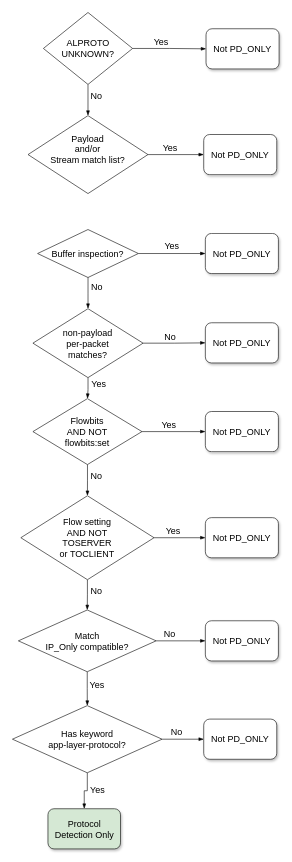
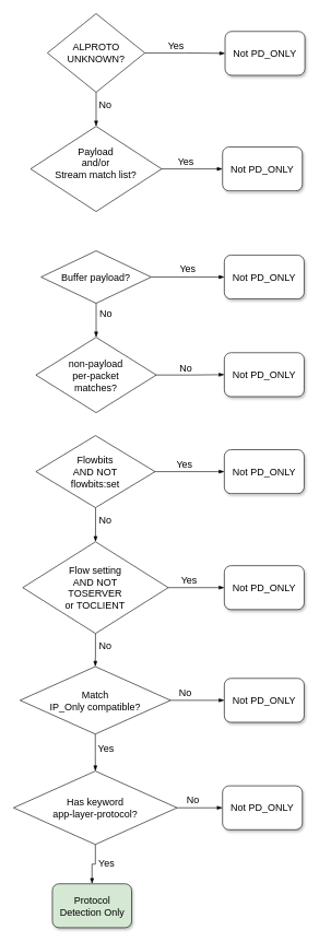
  <mxCell id="0" />
  <mxCell id="1" parent="0" />
  <mxCell id="2" style="edgeStyle=orthogonalEdgeStyle;rounded=0;orthogonalLoop=1;jettySize=auto;html=1;fontSize=15;endArrow=blockThin;endFill=1;" parent="1" source="6" target="7" edge="1"><mxGeometry relative="1" as="geometry" /></mxCell>
  <mxCell id="3" value="Yes" style="edgeLabel;html=1;align=center;verticalAlign=middle;resizable=0;points=[];fontSize=15;" parent="2" vertex="1" connectable="0"><mxGeometry x="0.511" y="1" relative="1" as="geometry"><mxPoint x="-46" y="-11" as="offset" /></mxGeometry></mxCell>
  <mxCell id="4" style="edgeStyle=orthogonalEdgeStyle;rounded=0;orthogonalLoop=1;jettySize=auto;html=1;fontSize=15;endArrow=blockThin;endFill=1;" parent="1" source="6" target="8" edge="1"><mxGeometry relative="1" as="geometry"><mxPoint x="215" y="180" as="targetPoint" /></mxGeometry></mxCell>
  <mxCell id="5" value="No" style="edgeLabel;html=1;align=center;verticalAlign=middle;resizable=0;points=[];fontSize=15;" parent="4" vertex="1" connectable="0"><mxGeometry x="-0.333" relative="1" as="geometry"><mxPoint x="13" y="1" as="offset" /></mxGeometry></mxCell>
  <mxCell id="6" value="&lt;div&gt;ALPROTO&lt;/div&gt;&lt;div&gt;UNKNOWN?&lt;/div&gt;" style="rhombus;whiteSpace=wrap;html=1;fontSize=15;" parent="1" vertex="1"><mxGeometry x="71.88" y="20" width="148.75" height="120" as="geometry" /></mxCell>
  <mxCell id="7" value="Not PD_ONLY" style="whiteSpace=wrap;html=1;aspect=fixed;rotation=0;rounded=1;shadow=1;fontSize=15;" parent="1" vertex="1"><mxGeometry x="343.13" y="47.13" width="121.82" height="67" as="geometry" /></mxCell>
  <mxCell id="8" value="&lt;div&gt;Payload&lt;br&gt;and/or&lt;br&gt;Stream match list?&lt;/div&gt;&lt;div&gt;&lt;br&gt;&lt;/div&gt;" style="rhombus;whiteSpace=wrap;html=1;fontSize=15;" parent="1" vertex="1"><mxGeometry x="46.26" y="192" width="200" height="130" as="geometry" /></mxCell>
  <mxCell id="9" style="edgeStyle=orthogonalEdgeStyle;rounded=0;orthogonalLoop=1;jettySize=auto;html=1;fontSize=15;endArrow=blockThin;endFill=1;" parent="1" source="8" target="43" edge="1"><mxGeometry relative="1" as="geometry" /></mxCell>
  <mxCell id="10" value="Yes" style="edgeLabel;html=1;align=center;verticalAlign=middle;resizable=0;points=[];fontSize=15;" parent="9" vertex="1" connectable="0"><mxGeometry x="-0.351" y="1" relative="1" as="geometry"><mxPoint x="6" y="-11" as="offset" /></mxGeometry></mxCell>
  <mxCell id="11" style="edgeStyle=orthogonalEdgeStyle;rounded=0;orthogonalLoop=1;jettySize=auto;html=1;exitX=1;exitY=0.5;exitDx=0;exitDy=0;fontSize=15;endArrow=blockThin;endFill=1;" parent="1" source="13" target="42" edge="1"><mxGeometry relative="1" as="geometry"><mxPoint x="571.8" y="278.04" as="targetPoint" /><mxPoint x="180" y="692" as="sourcePoint" /></mxGeometry></mxCell>
  <mxCell id="12" value="&lt;div&gt;Yes&lt;/div&gt;" style="edgeLabel;html=1;align=center;verticalAlign=middle;resizable=0;points=[];fontSize=15;" parent="11" vertex="1" connectable="0"><mxGeometry x="-0.66" y="-3" relative="1" as="geometry"><mxPoint x="36" y="-17" as="offset" /></mxGeometry></mxCell>
- <mxCell id="13" value="Buffer inspection?" style="rhombus;whiteSpace=wrap;html=1;fontSize=15;" parent="1" vertex="1"><mxGeometry x="62.25" y="382" width="168" height="80" as="geometry" /></mxCell>
- <mxCell id="14" style="edgeStyle=orthogonalEdgeStyle;rounded=0;orthogonalLoop=1;jettySize=auto;html=1;fontSize=15;endArrow=blockThin;endFill=1;" parent="1" source="18" target="27" edge="1"><mxGeometry relative="1" as="geometry"><mxPoint x="146.3" y="604.975" as="sourcePoint" /><mxPoint x="146.3" y="716.01" as="targetPoint" /></mxGeometry></mxCell>
- <mxCell id="15" value="Yes" style="edgeLabel;html=1;align=center;verticalAlign=middle;resizable=0;points=[];fontSize=15;" parent="14" vertex="1" connectable="0"><mxGeometry x="0.062" y="3" relative="1" as="geometry"><mxPoint x="14" y="-9" as="offset" /></mxGeometry></mxCell>
+ <mxCell id="13" value="Buffer payload?" style="rhombus;whiteSpace=wrap;html=1;fontSize=15;" parent="1" vertex="1"><mxGeometry x="62.25" y="382" width="168" height="80" as="geometry" /></mxCell>
  <mxCell id="16" style="edgeStyle=orthogonalEdgeStyle;rounded=0;orthogonalLoop=1;jettySize=auto;html=1;fontSize=15;endArrow=blockThin;endFill=1;" parent="1" source="18" target="46" edge="1"><mxGeometry relative="1" as="geometry"><mxPoint x="427" y="571" as="targetPoint" /></mxGeometry></mxCell>
  <mxCell id="17" value="&lt;font&gt;No&lt;/font&gt;" style="edgeLabel;html=1;align=center;verticalAlign=middle;resizable=0;points=[];fontSize=15;" parent="16" vertex="1" connectable="0"><mxGeometry x="-0.44" y="3" relative="1" as="geometry"><mxPoint x="15" y="-9" as="offset" /></mxGeometry></mxCell>
  <mxCell id="18" value="&lt;div&gt;non-payload&lt;/div&gt;&lt;div&gt;per-packet&lt;/div&gt;&lt;div&gt;matches?&lt;/div&gt;" style="rhombus;whiteSpace=wrap;html=1;fontSize=15;" parent="1" vertex="1"><mxGeometry x="54.39" y="514" width="183.74" height="115" as="geometry" /></mxCell>
  <mxCell id="19" style="edgeStyle=orthogonalEdgeStyle;rounded=0;orthogonalLoop=1;jettySize=auto;html=1;fontSize=15;endArrow=blockThin;endFill=1;" parent="1" source="21" target="22" edge="1"><mxGeometry relative="1" as="geometry"><mxPoint x="145" y="1366" as="sourcePoint" /></mxGeometry></mxCell>
  <mxCell id="20" value="Yes" style="edgeLabel;html=1;align=center;verticalAlign=middle;resizable=0;points=[];fontSize=15;" parent="19" vertex="1" connectable="0"><mxGeometry x="-0.587" y="-4" relative="1" as="geometry"><mxPoint x="20" y="16" as="offset" /></mxGeometry></mxCell>
  <mxCell id="21" value="&lt;div&gt;Has keyword&lt;/div&gt;&lt;div&gt;app-layer-protocol?&lt;/div&gt;" style="rhombus;whiteSpace=wrap;html=1;fontSize=15;" parent="1" vertex="1"><mxGeometry x="20.25" y="1176" width="249.5" height="112" as="geometry" /></mxCell>
  <mxCell id="22" value="&lt;div&gt;Protocol Detection Only&lt;br&gt;&lt;/div&gt;" style="whiteSpace=wrap;html=1;fillColor=#d5e8d4;strokeColor=#000000;rounded=1;shadow=1;fontSize=15;imageAspect=1;" parent="1" vertex="1"><mxGeometry x="79.5" y="1348" width="121" height="67" as="geometry" /></mxCell>
  <mxCell id="23" style="edgeStyle=orthogonalEdgeStyle;rounded=0;orthogonalLoop=1;jettySize=auto;html=1;entryX=0.5;entryY=0;entryDx=0;entryDy=0;fontSize=15;endArrow=blockThin;endFill=1;" parent="1" source="27" target="32" edge="1"><mxGeometry relative="1" as="geometry"><mxPoint x="40" y="1179" as="targetPoint" /></mxGeometry></mxCell>
  <mxCell id="24" value="No" style="edgeLabel;html=1;align=center;verticalAlign=middle;resizable=0;points=[];fontSize=15;" parent="23" vertex="1" connectable="0"><mxGeometry x="-0.257" y="-1" relative="1" as="geometry"><mxPoint x="15" as="offset" /></mxGeometry></mxCell>
  <mxCell id="25" style="edgeStyle=orthogonalEdgeStyle;rounded=0;orthogonalLoop=1;jettySize=auto;html=1;fontSize=15;endArrow=blockThin;endFill=1;" parent="1" source="27" target="45" edge="1"><mxGeometry relative="1" as="geometry"><mxPoint x="596.26" y="744" as="targetPoint" /></mxGeometry></mxCell>
  <mxCell id="26" value="Yes" style="edgeLabel;html=1;align=center;verticalAlign=middle;resizable=0;points=[];fontSize=15;" parent="25" vertex="1" connectable="0"><mxGeometry x="-0.334" y="2" relative="1" as="geometry"><mxPoint x="9" y="-10" as="offset" /></mxGeometry></mxCell>
  <mxCell id="27" value="Flowbits&lt;br&gt;AND NOT&lt;br&gt;flowbits:set" style="rhombus;whiteSpace=wrap;html=1;fontSize=15;" parent="1" vertex="1"><mxGeometry x="54.39" y="664" width="181.87" height="110" as="geometry" /></mxCell>
  <mxCell id="28" style="edgeStyle=orthogonalEdgeStyle;rounded=0;orthogonalLoop=1;jettySize=auto;html=1;fontSize=15;endArrow=blockThin;endFill=1;" parent="1" source="32" target="37" edge="1"><mxGeometry relative="1" as="geometry"><mxPoint x="52.5" y="1411" as="targetPoint" /></mxGeometry></mxCell>
  <mxCell id="29" value="No" style="edgeLabel;html=1;align=center;verticalAlign=middle;resizable=0;points=[];fontSize=15;" parent="28" vertex="1" connectable="0"><mxGeometry x="-0.05" y="4" relative="1" as="geometry"><mxPoint x="10" y="-6" as="offset" /></mxGeometry></mxCell>
  <mxCell id="30" style="edgeStyle=orthogonalEdgeStyle;rounded=0;orthogonalLoop=1;jettySize=auto;html=1;fontSize=15;endArrow=blockThin;endFill=1;" parent="1" source="32" target="44" edge="1"><mxGeometry relative="1" as="geometry"><mxPoint x="580" y="1126" as="targetPoint" /></mxGeometry></mxCell>
  <mxCell id="31" value="Yes" style="edgeLabel;html=1;align=center;verticalAlign=middle;resizable=0;points=[];fontSize=15;" parent="30" vertex="1" connectable="0"><mxGeometry x="-0.78" y="-4" relative="1" as="geometry"><mxPoint x="22" y="-17" as="offset" /></mxGeometry></mxCell>
  <mxCell id="32" value="Flow setting&lt;br&gt;AND NOT&lt;br&gt;&lt;div&gt;TOSERVER&lt;/div&gt;&lt;div&gt;or TOCLIENT&lt;/div&gt;" style="rhombus;whiteSpace=wrap;html=1;fontSize=15;" parent="1" vertex="1"><mxGeometry x="34.24" y="826" width="222.17" height="140" as="geometry" /></mxCell>
  <mxCell id="33" style="edgeStyle=orthogonalEdgeStyle;rounded=0;orthogonalLoop=1;jettySize=auto;html=1;fontSize=15;endArrow=blockThin;endFill=1;" parent="1" source="37" target="21" edge="1"><mxGeometry relative="1" as="geometry" /></mxCell>
  <mxCell id="34" value="Yes" style="edgeLabel;html=1;align=center;verticalAlign=middle;resizable=0;points=[];fontSize=15;" parent="33" vertex="1" connectable="0"><mxGeometry x="-0.244" y="2" relative="1" as="geometry"><mxPoint x="13" as="offset" /></mxGeometry></mxCell>
  <mxCell id="35" style="edgeStyle=orthogonalEdgeStyle;rounded=0;orthogonalLoop=1;jettySize=auto;html=1;fontSize=15;endArrow=blockThin;endFill=1;" parent="1" source="37" target="47" edge="1"><mxGeometry relative="1" as="geometry"><mxPoint x="600" y="1290" as="targetPoint" /></mxGeometry></mxCell>
  <mxCell id="36" value="No" style="edgeLabel;html=1;align=center;verticalAlign=middle;resizable=0;points=[];fontSize=15;" parent="35" vertex="1" connectable="0"><mxGeometry x="-0.149" y="-1" relative="1" as="geometry"><mxPoint x="-13" y="-14" as="offset" /></mxGeometry></mxCell>
  <mxCell id="37" value="&lt;div&gt;Match&lt;/div&gt;&lt;div&gt;IP_Only compatible?&lt;/div&gt;" style="rhombus;whiteSpace=wrap;html=1;fontSize=15;" parent="1" vertex="1"><mxGeometry x="30.17" y="1016.5" width="229.67" height="103" as="geometry" /></mxCell>
  <mxCell id="38" style="edgeStyle=orthogonalEdgeStyle;rounded=0;orthogonalLoop=1;jettySize=auto;html=1;fontSize=15;endArrow=blockThin;endFill=1;" parent="1" source="13" target="18" edge="1"><mxGeometry relative="1" as="geometry"><mxPoint x="170" y="480" as="sourcePoint" /></mxGeometry></mxCell>
  <mxCell id="39" value="No" style="edgeLabel;html=1;align=center;verticalAlign=middle;resizable=0;points=[];fontSize=15;" parent="38" vertex="1" connectable="0"><mxGeometry x="-0.423" y="3" relative="1" as="geometry"><mxPoint x="11" as="offset" /></mxGeometry></mxCell>
  <mxCell id="40" style="edgeStyle=orthogonalEdgeStyle;rounded=0;orthogonalLoop=1;jettySize=auto;html=1;fontSize=15;endArrow=blockThin;endFill=1;" parent="1" source="21" target="48" edge="1"><mxGeometry relative="1" as="geometry"><mxPoint x="329.5" y="1271" as="sourcePoint" /><mxPoint x="605" y="1271" as="targetPoint" /></mxGeometry></mxCell>
  <mxCell id="41" value="No" style="edgeLabel;html=1;align=center;verticalAlign=middle;resizable=0;points=[];fontSize=15;" parent="40" vertex="1" connectable="0"><mxGeometry x="-0.757" y="-5" relative="1" as="geometry"><mxPoint x="16" y="-19" as="offset" /></mxGeometry></mxCell>
  <mxCell id="42" value="Not PD_ONLY" style="whiteSpace=wrap;html=1;aspect=fixed;rotation=0;rounded=1;shadow=1;fontSize=15;" parent="1" vertex="1"><mxGeometry x="342" y="388.5" width="121.82" height="67" as="geometry" /></mxCell>
  <mxCell id="43" value="Not PD_ONLY" style="whiteSpace=wrap;html=1;aspect=fixed;rotation=0;rounded=1;shadow=1;fontSize=15;" parent="1" vertex="1"><mxGeometry x="339.27" y="223.5" width="121.82" height="67" as="geometry" /></mxCell>
  <mxCell id="44" value="Not PD_ONLY" style="whiteSpace=wrap;html=1;aspect=fixed;rotation=0;rounded=1;shadow=1;fontSize=15;" parent="1" vertex="1"><mxGeometry x="342" y="862.5" width="121.82" height="67" as="geometry" /></mxCell>
  <mxCell id="45" value="Not PD_ONLY" style="whiteSpace=wrap;html=1;aspect=fixed;rotation=0;rounded=1;shadow=1;fontSize=15;" parent="1" vertex="1"><mxGeometry x="342" y="685.5" width="121.82" height="67" as="geometry" /></mxCell>
  <mxCell id="46" value="Not PD_ONLY" style="whiteSpace=wrap;html=1;aspect=fixed;rotation=0;rounded=1;shadow=1;fontSize=15;" parent="1" vertex="1"><mxGeometry x="342" y="537.5" width="121.82" height="67" as="geometry" /></mxCell>
  <mxCell id="47" value="Not PD_ONLY" style="whiteSpace=wrap;html=1;aspect=fixed;rotation=0;rounded=1;shadow=1;fontSize=15;" parent="1" vertex="1"><mxGeometry x="342" y="1034.5" width="121.82" height="67" as="geometry" /></mxCell>
  <mxCell id="48" value="Not PD_ONLY" style="whiteSpace=wrap;html=1;aspect=fixed;rotation=0;rounded=1;shadow=1;fontSize=15;" parent="1" vertex="1"><mxGeometry x="339.27" y="1198.5" width="121.82" height="67" as="geometry" /></mxCell>
